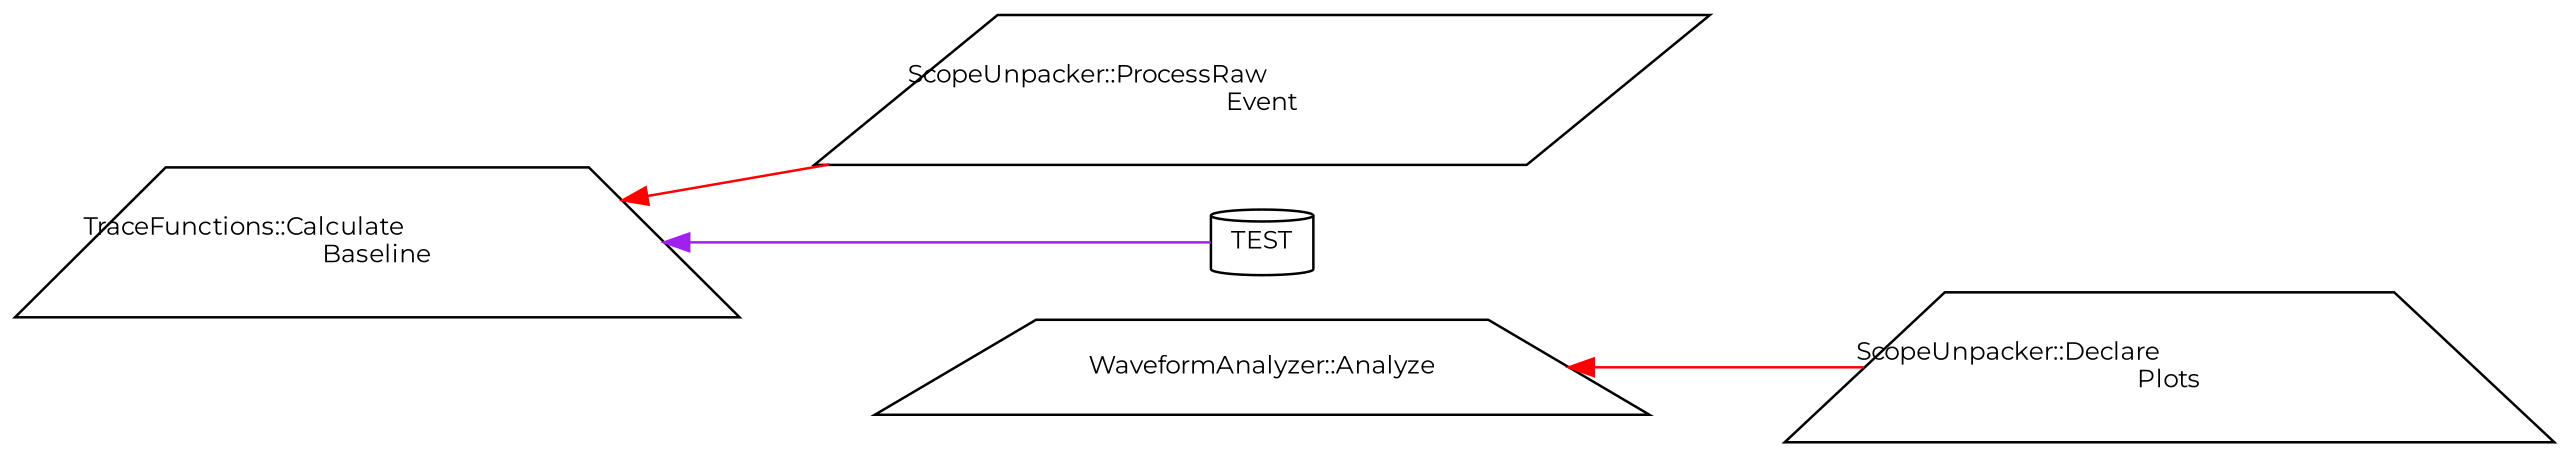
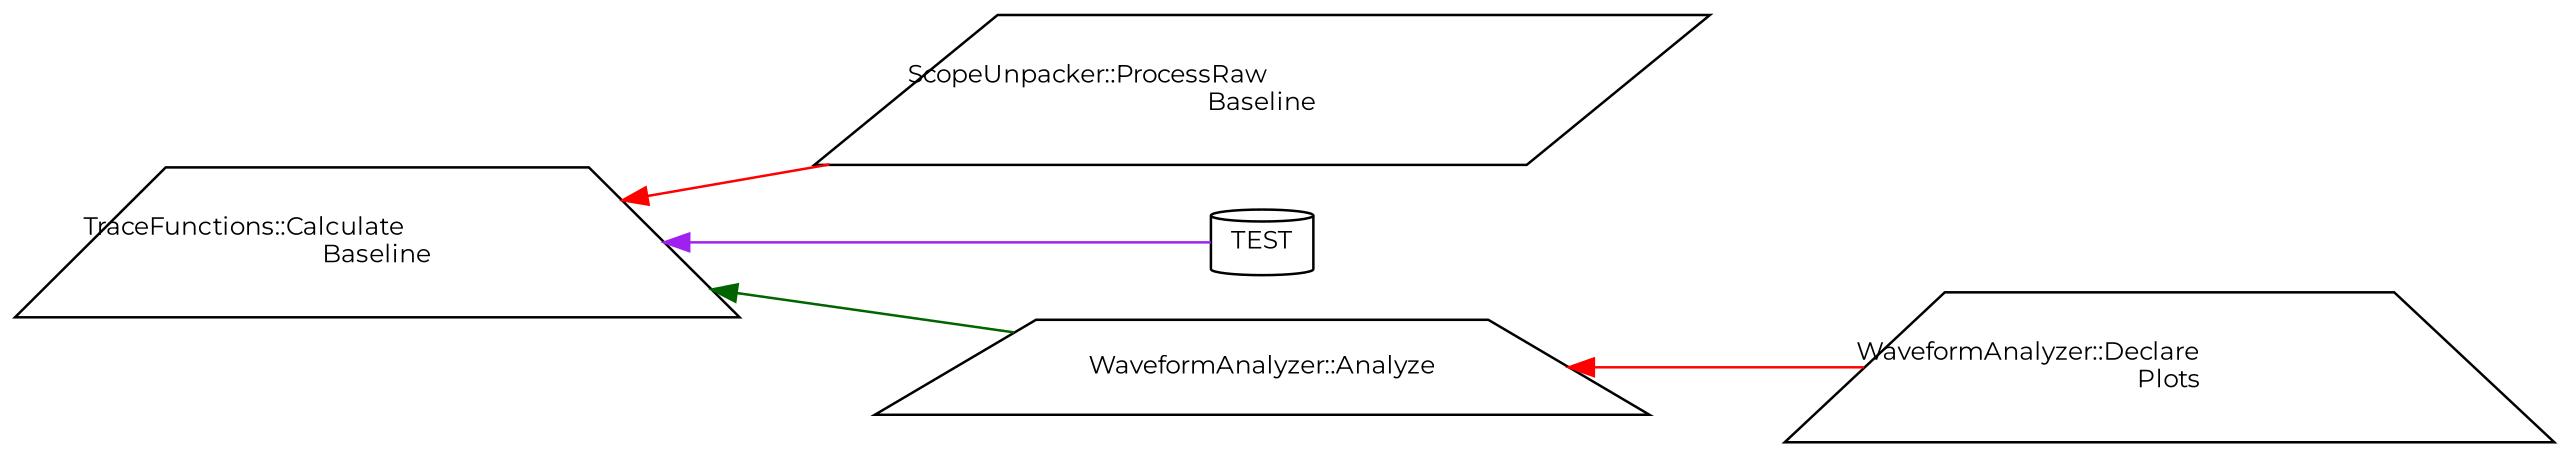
  digraph {
    fontname=Montserrat
    rankdir=LR
    node [color=black fillcolor=white fontname=Montserrat fontsize=10 shape=trapezium style=filled]
    edge [color=red dir=back fontname=Montserrat fontsize=10 labelfontname=Helvetica labelfontsize=10 style=solid]
    n1 [height=0.2 label="TraceFunctions::Calculate\lBaseline" width=0.4]
-   n2 [height=0.2 label="ScopeUnpacker::ProcessRaw\lEvent" shape=parallelogram width=0.4]
+   n2 [height=0.2 label="ScopeUnpacker::ProcessRaw\lBaseline" shape=parallelogram width=0.4]
    n3 [height=0.2 label=TEST shape=cylinder width=0.4]
    n4 [height=0.2 label="WaveformAnalyzer::Analyze" width=0.4]
-   n5 [height=0.2 label="ScopeUnpacker::Declare\lPlots" width=0.4]
+   n5 [height=0.2 label="WaveformAnalyzer::Declare\lPlots" width=0.4]
    n1 -> n2
    n1 -> n3 [color=purple]
+   n1 -> n4 [color=darkgreen]
    n4 -> n5
  }
